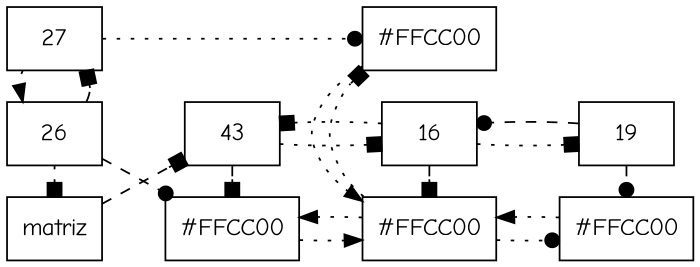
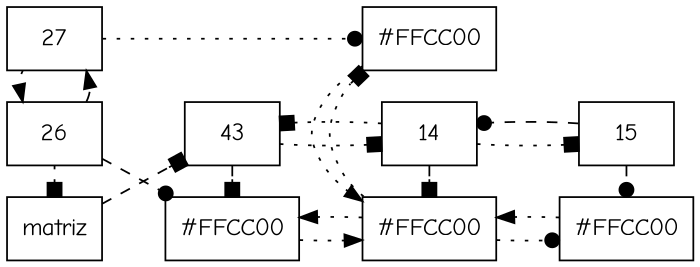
  digraph {
    fontname="Comic Neue"
    rankdir=LR
    node [fontname="Comic Neue" shape=box]
    edge [arrowhead=box fontname="Comic Neue" rankdir=UD style=dotted]
    matriz
    n2 [label=26]
    n3 [label=27]
    n4 [label=43]
    n5 [label="#FFCC00"]
-   n6 [label=16]
+   n6 [label=14]
    n7 [label="#FFCC00"]
    n8 [label="#FFCC00"]
-   n9 [label=19]
+   n9 [label=15]
    n10 [label="#FFCC00"]
    subgraph sub_1 {
      rank=min
      matriz
      n2
      n3
    }
    subgraph sub_2 {
      rank=same
      n4
      n5
    }
    subgraph sub_3 {
      rank=same
      n6
      n7
      n8
    }
    subgraph sub_4 {
      rank=same
      n9
      n10
    }
    matriz -> n4 [style=dashed]
    n2 -> matriz [rankdir=""]
-   n2 -> n3 [style=dashed rankdir=""]
+   n2 -> n3 [arrowhead=normal style=dashed rankdir=""]
    n2 -> n5 [arrowhead=dot style=dashed]
    n3 -> n2 [arrowhead=normal rankdir=""]
    n3 -> n8 [arrowhead=dot]
    n4 -> n5 [style=dashed rankdir=""]
    n4 -> n6
    n5 -> n7 [arrowhead=normal]
    n6 -> n4
    n6 -> n7 [style=dashed rankdir=""]
    n6 -> n9
    n7 -> n5 [arrowhead=normal]
    n7 -> n8 [rankdir=""]
    n7 -> n10 [arrowhead=dot]
    n8 -> n7 [arrowhead=normal rankdir=""]
    n9 -> n6 [arrowhead=dot style=dashed]
    n9 -> n10 [arrowhead=dot style=dashed rankdir=""]
    n10 -> n7 [arrowhead=normal]
  }
